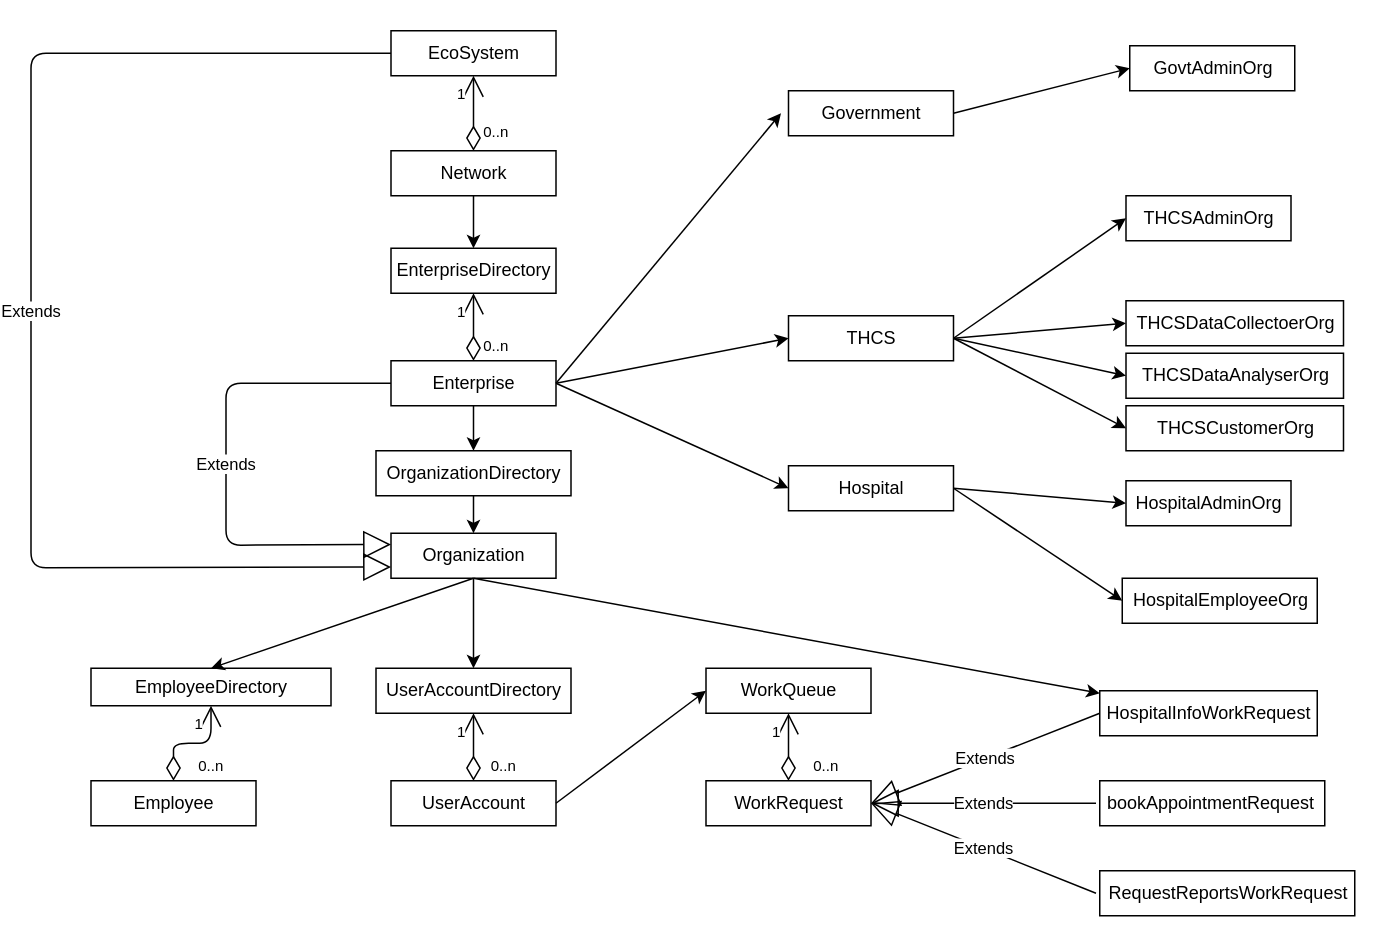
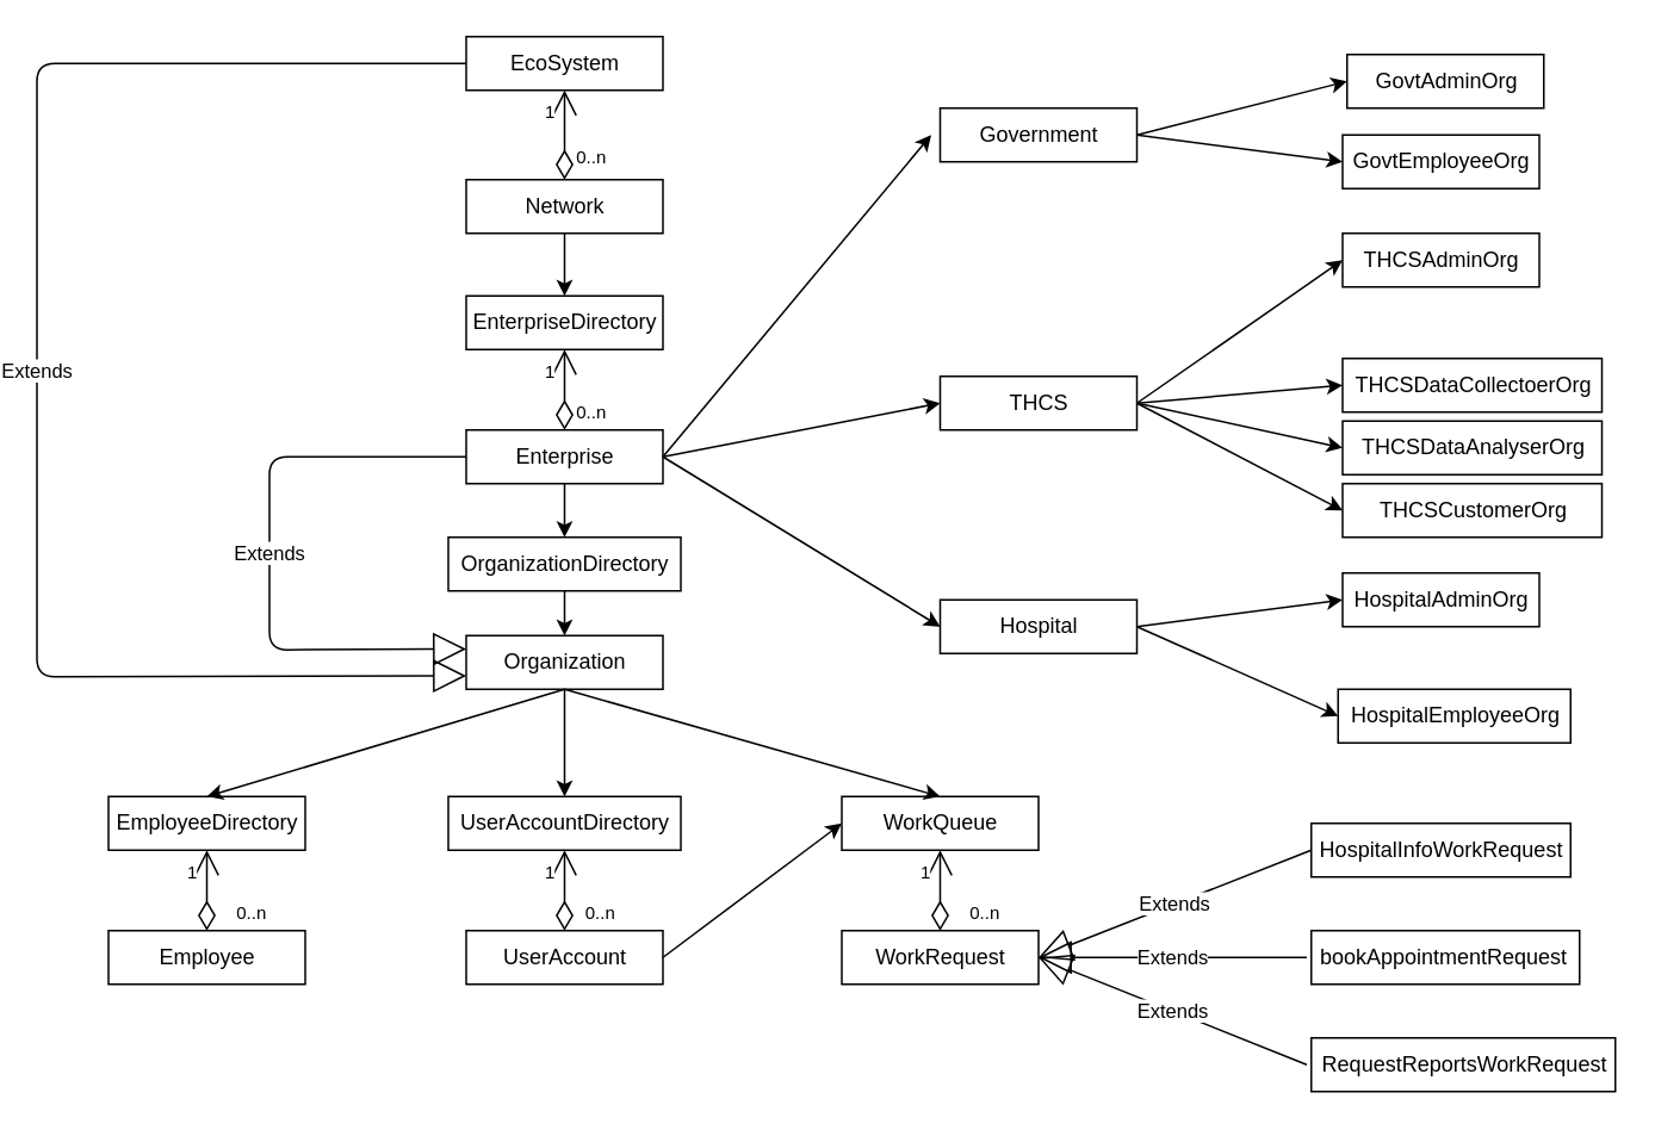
  <mxCell id="0" />
  <mxCell id="1" parent="0" />
  <mxCell id="2" value="EcoSystem&lt;br&gt;" style="html=1;" parent="1" vertex="1"><mxGeometry x="260" y="20" width="110" height="30" as="geometry" /></mxCell>
  <mxCell id="3" value="Network" style="html=1;" parent="1" vertex="1"><mxGeometry x="260" y="100" width="110" height="30" as="geometry" /></mxCell>
  <mxCell id="4" value="EnterpriseDirectory" style="html=1;" parent="1" vertex="1"><mxGeometry x="260" y="165" width="110" height="30" as="geometry" /></mxCell>
  <mxCell id="5" value="Enterprise" style="html=1;" parent="1" vertex="1"><mxGeometry x="260" y="240" width="110" height="30" as="geometry" /></mxCell>
- <mxCell id="6" value="Hospital" style="html=1;" parent="1" vertex="1"><mxGeometry x="525" y="310" width="110" height="30" as="geometry" /></mxCell>
+ <mxCell id="6" value="Hospital" style="html=1;" parent="1" vertex="1"><mxGeometry x="525" y="335" width="110" height="30" as="geometry" /></mxCell>
  <mxCell id="7" value="THCS" style="html=1;" parent="1" vertex="1"><mxGeometry x="525" y="210" width="110" height="30" as="geometry" /></mxCell>
  <mxCell id="8" value="Government" style="html=1;" parent="1" vertex="1"><mxGeometry x="525" y="60" width="110" height="30" as="geometry" /></mxCell>
  <mxCell id="9" value="OrganizationDirectory" style="html=1;" parent="1" vertex="1"><mxGeometry x="250" y="300" width="130" height="30" as="geometry" /></mxCell>
  <mxCell id="10" value="Organization" style="html=1;" parent="1" vertex="1"><mxGeometry x="260" y="355" width="110" height="30" as="geometry" /></mxCell>
- <mxCell id="11" value="EmployeeDirectory" style="html=1;" parent="1" vertex="1"><mxGeometry x="60" y="445" width="160" height="25" as="geometry" /></mxCell>
+ <mxCell id="11" value="EmployeeDirectory" style="html=1;" parent="1" vertex="1"><mxGeometry x="60" y="445" width="110" height="30" as="geometry" /></mxCell>
  <mxCell id="12" value="WorkQueue" style="html=1;" parent="1" vertex="1"><mxGeometry x="470" y="445" width="110" height="30" as="geometry" /></mxCell>
  <mxCell id="13" value="UserAccountDirectory" style="html=1;" parent="1" vertex="1"><mxGeometry x="250" y="445" width="130" height="30" as="geometry" /></mxCell>
  <mxCell id="14" value="Employee" style="html=1;" parent="1" vertex="1"><mxGeometry x="60" y="520" width="110" height="30" as="geometry" /></mxCell>
  <mxCell id="15" value="UserAccount" style="html=1;" parent="1" vertex="1"><mxGeometry x="260" y="520" width="110" height="30" as="geometry" /></mxCell>
  <mxCell id="16" value="WorkRequest" style="html=1;" parent="1" vertex="1"><mxGeometry x="470" y="520" width="110" height="30" as="geometry" /></mxCell>
  <mxCell id="17" value="GovtAdminOrg" style="html=1;" parent="1" vertex="1"><mxGeometry x="752.5" y="30" width="110" height="30" as="geometry" /></mxCell>
+ <mxCell id="18" value="GovtEmployeeOrg" style="html=1;" parent="1" vertex="1"><mxGeometry x="750" y="75" width="110" height="30" as="geometry" /></mxCell>
  <mxCell id="19" value="THCSAdminOrg" style="html=1;" parent="1" vertex="1"><mxGeometry x="750" y="130" width="110" height="30" as="geometry" /></mxCell>
  <mxCell id="20" value="THCSDataCollectoerOrg" style="html=1;" parent="1" vertex="1"><mxGeometry x="750" y="200" width="145" height="30" as="geometry" /></mxCell>
  <mxCell id="21" value="HospitalAdminOrg" style="html=1;" parent="1" vertex="1"><mxGeometry x="750" y="320" width="110" height="30" as="geometry" /></mxCell>
  <mxCell id="22" value="HospitalEmployeeOrg" style="html=1;" parent="1" vertex="1"><mxGeometry x="747.5" y="385" width="130" height="30" as="geometry" /></mxCell>
  <mxCell id="23" value="HospitalInfoWorkRequest" style="html=1;" parent="1" vertex="1"><mxGeometry x="732.5" y="460" width="145" height="30" as="geometry" /></mxCell>
  <mxCell id="24" value="bookAppointmentRequest&amp;nbsp;" style="html=1;" parent="1" vertex="1"><mxGeometry x="732.5" y="520" width="150" height="30" as="geometry" /></mxCell>
  <mxCell id="25" value="RequestReportsWorkRequest" style="html=1;" parent="1" vertex="1"><mxGeometry x="732.5" y="580" width="170" height="30" as="geometry" /></mxCell>
  <mxCell id="26" value="THCSDataAnalyserOrg" style="html=1;" vertex="1" parent="1"><mxGeometry x="750" y="235" width="145" height="30" as="geometry" /></mxCell>
  <mxCell id="27" value="THCSCustomerOrg" style="html=1;" vertex="1" parent="1"><mxGeometry x="750" y="270" width="145" height="30" as="geometry" /></mxCell>
  <mxCell id="28" value="" style="endArrow=classic;html=1;exitX=0.5;exitY=1;exitDx=0;exitDy=0;entryX=0.5;entryY=0;entryDx=0;entryDy=0;" edge="1" parent="1" source="3" target="4"><mxGeometry width="50" height="50" relative="1" as="geometry"><mxPoint x="430" y="225" as="sourcePoint" /><mxPoint x="480" y="175" as="targetPoint" /></mxGeometry></mxCell>
  <mxCell id="29" value="" style="endArrow=classic;html=1;exitX=0.5;exitY=1;exitDx=0;exitDy=0;entryX=0.5;entryY=0;entryDx=0;entryDy=0;" edge="1" parent="1" source="5" target="9"><mxGeometry width="50" height="50" relative="1" as="geometry"><mxPoint x="420" y="285" as="sourcePoint" /><mxPoint x="420" y="320" as="targetPoint" /></mxGeometry></mxCell>
  <mxCell id="30" value="" style="endArrow=classic;html=1;exitX=0.5;exitY=1;exitDx=0;exitDy=0;entryX=0.5;entryY=0;entryDx=0;entryDy=0;" edge="1" parent="1" source="9" target="10"><mxGeometry width="50" height="50" relative="1" as="geometry"><mxPoint x="450" y="245" as="sourcePoint" /><mxPoint x="450" y="280" as="targetPoint" /></mxGeometry></mxCell>
  <mxCell id="31" value="" style="endArrow=classic;html=1;exitX=0.5;exitY=1;exitDx=0;exitDy=0;entryX=0.5;entryY=0;entryDx=0;entryDy=0;" edge="1" parent="1" source="10" target="13"><mxGeometry width="50" height="50" relative="1" as="geometry"><mxPoint x="470" y="265" as="sourcePoint" /><mxPoint x="470" y="300" as="targetPoint" /></mxGeometry></mxCell>
  <mxCell id="32" value="" style="endArrow=classic;html=1;exitX=0.5;exitY=1;exitDx=0;exitDy=0;entryX=0.5;entryY=0;entryDx=0;entryDy=0;" edge="1" parent="1" source="10" target="11"><mxGeometry width="50" height="50" relative="1" as="geometry"><mxPoint x="420" y="295" as="sourcePoint" /><mxPoint x="420" y="330" as="targetPoint" /></mxGeometry></mxCell>
- <mxCell id="33" value="" style="endArrow=classic;html=1;exitX=0.5;exitY=1;exitDx=0;exitDy=0;" edge="1" parent="1" source="10" target="23"><mxGeometry width="50" height="50" relative="1" as="geometry"><mxPoint x="440" y="305" as="sourcePoint" /><mxPoint x="440" y="340" as="targetPoint" /></mxGeometry></mxCell>
+ <mxCell id="33" value="" style="endArrow=classic;html=1;exitX=0.5;exitY=1;exitDx=0;exitDy=0;entryX=0.5;entryY=0;entryDx=0;entryDy=0;" edge="1" parent="1" source="10" target="12"><mxGeometry width="50" height="50" relative="1" as="geometry"><mxPoint x="440" y="305" as="sourcePoint" /><mxPoint x="440" y="340" as="targetPoint" /></mxGeometry></mxCell>
  <mxCell id="34" value="" style="endArrow=open;html=1;endSize=12;startArrow=diamondThin;startSize=14;startFill=0;edgeStyle=orthogonalEdgeStyle;exitX=0.5;exitY=0;exitDx=0;exitDy=0;entryX=0.5;entryY=1;entryDx=0;entryDy=0;" edge="1" parent="1" source="15" target="13"><mxGeometry relative="1" as="geometry"><mxPoint x="320" y="495" as="sourcePoint" /><mxPoint x="480" y="495" as="targetPoint" /></mxGeometry></mxCell>
  <mxCell id="35" value="0..n" style="resizable=0;html=1;align=left;verticalAlign=top;labelBackgroundColor=#ffffff;fontSize=10;" connectable="0" vertex="1" parent="34"><mxGeometry x="-1" relative="1" as="geometry"><mxPoint x="10" y="-22.5" as="offset" /></mxGeometry></mxCell>
  <mxCell id="36" value="1" style="resizable=0;html=1;align=right;verticalAlign=top;labelBackgroundColor=#ffffff;fontSize=10;" connectable="0" vertex="1" parent="34"><mxGeometry x="1" relative="1" as="geometry"><mxPoint x="-5" as="offset" /></mxGeometry></mxCell>
  <mxCell id="37" value="" style="endArrow=open;html=1;endSize=12;startArrow=diamondThin;startSize=14;startFill=0;edgeStyle=orthogonalEdgeStyle;exitX=0.5;exitY=0;exitDx=0;exitDy=0;entryX=0.5;entryY=1;entryDx=0;entryDy=0;" edge="1" parent="1" source="14" target="11"><mxGeometry relative="1" as="geometry"><mxPoint x="110" y="495" as="sourcePoint" /><mxPoint x="270" y="495" as="targetPoint" /></mxGeometry></mxCell>
  <mxCell id="38" value="0..n" style="resizable=0;html=1;align=left;verticalAlign=top;labelBackgroundColor=#ffffff;fontSize=10;" connectable="0" vertex="1" parent="37"><mxGeometry x="-1" relative="1" as="geometry"><mxPoint x="15" y="-22.5" as="offset" /></mxGeometry></mxCell>
  <mxCell id="39" value="1" style="resizable=0;html=1;align=right;verticalAlign=top;labelBackgroundColor=#ffffff;fontSize=10;" connectable="0" vertex="1" parent="37"><mxGeometry x="1" relative="1" as="geometry"><mxPoint x="-5" as="offset" /></mxGeometry></mxCell>
  <mxCell id="40" value="" style="endArrow=open;html=1;endSize=12;startArrow=diamondThin;startSize=14;startFill=0;edgeStyle=orthogonalEdgeStyle;exitX=0.5;exitY=0;exitDx=0;exitDy=0;entryX=0.5;entryY=1;entryDx=0;entryDy=0;" edge="1" parent="1" source="5" target="4"><mxGeometry relative="1" as="geometry"><mxPoint x="360" y="205" as="sourcePoint" /><mxPoint x="520" y="205" as="targetPoint" /></mxGeometry></mxCell>
  <mxCell id="41" value="0..n" style="resizable=0;html=1;align=left;verticalAlign=top;labelBackgroundColor=#ffffff;fontSize=10;" connectable="0" vertex="1" parent="40"><mxGeometry x="-1" relative="1" as="geometry"><mxPoint x="5" y="-22.5" as="offset" /></mxGeometry></mxCell>
  <mxCell id="42" value="1" style="resizable=0;html=1;align=right;verticalAlign=top;labelBackgroundColor=#ffffff;fontSize=10;" connectable="0" vertex="1" parent="40"><mxGeometry x="1" relative="1" as="geometry"><mxPoint x="-5" as="offset" /></mxGeometry></mxCell>
  <mxCell id="43" value="" style="endArrow=open;html=1;endSize=12;startArrow=diamondThin;startSize=14;startFill=0;edgeStyle=orthogonalEdgeStyle;exitX=0.5;exitY=0;exitDx=0;exitDy=0;entryX=0.5;entryY=1;entryDx=0;entryDy=0;" edge="1" parent="1" source="3" target="2"><mxGeometry relative="1" as="geometry"><mxPoint x="360" y="75" as="sourcePoint" /><mxPoint x="520" y="75" as="targetPoint" /></mxGeometry></mxCell>
  <mxCell id="44" value="0..n" style="resizable=0;html=1;align=left;verticalAlign=top;labelBackgroundColor=#ffffff;fontSize=10;" connectable="0" vertex="1" parent="43"><mxGeometry x="-1" relative="1" as="geometry"><mxPoint x="5" y="-25" as="offset" /></mxGeometry></mxCell>
  <mxCell id="45" value="1" style="resizable=0;html=1;align=right;verticalAlign=top;labelBackgroundColor=#ffffff;fontSize=10;" connectable="0" vertex="1" parent="43"><mxGeometry x="1" relative="1" as="geometry"><mxPoint x="-5" as="offset" /></mxGeometry></mxCell>
  <mxCell id="46" value="" style="endArrow=open;html=1;endSize=12;startArrow=diamondThin;startSize=14;startFill=0;edgeStyle=orthogonalEdgeStyle;exitX=0.5;exitY=0;exitDx=0;exitDy=0;entryX=0.5;entryY=1;entryDx=0;entryDy=0;" edge="1" parent="1" source="16" target="12"><mxGeometry relative="1" as="geometry"><mxPoint x="600" y="505" as="sourcePoint" /><mxPoint x="760" y="505" as="targetPoint" /></mxGeometry></mxCell>
  <mxCell id="47" value="0..n" style="resizable=0;html=1;align=left;verticalAlign=top;labelBackgroundColor=#ffffff;fontSize=10;" connectable="0" vertex="1" parent="46"><mxGeometry x="-1" relative="1" as="geometry"><mxPoint x="15" y="-22.5" as="offset" /></mxGeometry></mxCell>
  <mxCell id="48" value="1" style="resizable=0;html=1;align=right;verticalAlign=top;labelBackgroundColor=#ffffff;fontSize=10;" connectable="0" vertex="1" parent="46"><mxGeometry x="1" relative="1" as="geometry"><mxPoint x="-5" as="offset" /></mxGeometry></mxCell>
  <mxCell id="49" value="" style="endArrow=classic;html=1;exitX=1;exitY=0.5;exitDx=0;exitDy=0;entryX=0;entryY=0.5;entryDx=0;entryDy=0;" edge="1" parent="1" source="15" target="12"><mxGeometry width="50" height="50" relative="1" as="geometry"><mxPoint x="420" y="505" as="sourcePoint" /><mxPoint x="630" y="565" as="targetPoint" /></mxGeometry></mxCell>
  <mxCell id="50" value="Extends" style="endArrow=block;endSize=16;endFill=0;html=1;exitX=0;exitY=0.5;exitDx=0;exitDy=0;entryX=1;entryY=0.5;entryDx=0;entryDy=0;" edge="1" parent="1" source="23" target="16"><mxGeometry width="160" relative="1" as="geometry"><mxPoint x="470" y="585" as="sourcePoint" /><mxPoint x="630" y="585" as="targetPoint" /></mxGeometry></mxCell>
  <mxCell id="51" value="Extends" style="endArrow=block;endSize=16;endFill=0;html=1;entryX=1;entryY=0.5;entryDx=0;entryDy=0;" edge="1" parent="1" target="16"><mxGeometry width="160" relative="1" as="geometry"><mxPoint x="730" y="535" as="sourcePoint" /><mxPoint x="357" y="655" as="targetPoint" /></mxGeometry></mxCell>
  <mxCell id="52" value="Extends" style="endArrow=block;endSize=16;endFill=0;html=1;entryX=1;entryY=0.5;entryDx=0;entryDy=0;" edge="1" parent="1" target="16"><mxGeometry width="160" relative="1" as="geometry"><mxPoint x="730" as="sourcePoint" y="595" /><mxPoint x="377" y="685" as="targetPoint" /></mxGeometry></mxCell>
  <mxCell id="53" value="Extends" style="endArrow=block;endSize=16;endFill=0;html=1;exitX=0;exitY=0.5;exitDx=0;exitDy=0;entryX=0;entryY=0.25;entryDx=0;entryDy=0;" edge="1" parent="1" source="5" target="10"><mxGeometry width="160" relative="1" as="geometry"><mxPoint x="120" y="295" as="sourcePoint" /><mxPoint x="-33" y="355" as="targetPoint" /><Array as="points"><mxPoint x="150" y="255" /><mxPoint x="150" y="305" /><mxPoint x="150" y="363" /></Array></mxGeometry></mxCell>
  <mxCell id="54" value="Extends" style="endArrow=block;endSize=16;endFill=0;html=1;exitX=0;exitY=0.5;exitDx=0;exitDy=0;entryX=0;entryY=0.75;entryDx=0;entryDy=0;" edge="1" parent="1" source="2" target="10"><mxGeometry width="160" relative="1" as="geometry"><mxPoint x="-70" y="55" as="sourcePoint" /><mxPoint x="-70" y="170" as="targetPoint" /><Array as="points"><mxPoint x="20" y="35" /><mxPoint x="20" y="215" /><mxPoint x="20" y="378" /></Array></mxGeometry></mxCell>
  <mxCell id="55" value="" style="endArrow=classic;html=1;" edge="1" parent="1"><mxGeometry width="50" height="50" relative="1" as="geometry"><mxPoint x="370" y="255" as="sourcePoint" /><mxPoint x="520" y="75" as="targetPoint" /></mxGeometry></mxCell>
  <mxCell id="56" value="" style="endArrow=classic;html=1;entryX=0;entryY=0.5;entryDx=0;entryDy=0;" edge="1" parent="1" target="7"><mxGeometry width="50" height="50" relative="1" as="geometry"><mxPoint x="370" y="255" as="sourcePoint" /><mxPoint x="440" y="270" as="targetPoint" /></mxGeometry></mxCell>
  <mxCell id="57" value="" style="endArrow=classic;html=1;entryX=0;entryY=0.5;entryDx=0;entryDy=0;" edge="1" parent="1" target="6"><mxGeometry width="50" height="50" relative="1" as="geometry"><mxPoint x="370" y="255" as="sourcePoint" /><mxPoint x="420" y="330" as="targetPoint" /></mxGeometry></mxCell>
  <mxCell id="58" value="" style="endArrow=classic;html=1;exitX=1;exitY=0.5;exitDx=0;exitDy=0;entryX=0;entryY=0.5;entryDx=0;entryDy=0;" edge="1" parent="1" source="8" target="17"><mxGeometry width="50" height="50" relative="1" as="geometry"><mxPoint x="540" y="125" as="sourcePoint" /><mxPoint x="540" y="160" as="targetPoint" /></mxGeometry></mxCell>
+ <mxCell id="59" value="" style="endArrow=classic;html=1;exitX=1;exitY=0.5;exitDx=0;exitDy=0;entryX=0;entryY=0.5;entryDx=0;entryDy=0;" edge="1" parent="1" source="8" target="18"><mxGeometry width="50" height="50" relative="1" as="geometry"><mxPoint x="570" y="145" as="sourcePoint" /><mxPoint x="570" y="180" as="targetPoint" /></mxGeometry></mxCell>
  <mxCell id="60" value="" style="endArrow=classic;html=1;exitX=1;exitY=0.5;exitDx=0;exitDy=0;entryX=0;entryY=0.5;entryDx=0;entryDy=0;" edge="1" parent="1" source="7" target="19"><mxGeometry width="50" height="50" relative="1" as="geometry"><mxPoint x="640" y="155" as="sourcePoint" /><mxPoint x="640" y="190" as="targetPoint" /></mxGeometry></mxCell>
  <mxCell id="61" value="" style="endArrow=classic;html=1;entryX=0;entryY=0.5;entryDx=0;entryDy=0;exitX=1;exitY=0.5;exitDx=0;exitDy=0;" edge="1" parent="1" source="7" target="20"><mxGeometry width="50" height="50" relative="1" as="geometry"><mxPoint x="670" y="255" as="sourcePoint" /><mxPoint x="640" y="310" as="targetPoint" /></mxGeometry></mxCell>
  <mxCell id="62" value="" style="endArrow=classic;html=1;exitX=1;exitY=0.5;exitDx=0;exitDy=0;entryX=0;entryY=0.5;entryDx=0;entryDy=0;" edge="1" parent="1" source="7" target="26"><mxGeometry width="50" height="50" relative="1" as="geometry"><mxPoint x="630" y="305" as="sourcePoint" /><mxPoint x="630" y="340" as="targetPoint" /></mxGeometry></mxCell>
  <mxCell id="63" value="" style="endArrow=classic;html=1;exitX=1;exitY=0.5;exitDx=0;exitDy=0;entryX=0;entryY=0.5;entryDx=0;entryDy=0;" edge="1" parent="1" source="7" target="27"><mxGeometry width="50" height="50" relative="1" as="geometry"><mxPoint x="650" y="285" as="sourcePoint" /><mxPoint x="650" y="320" as="targetPoint" /></mxGeometry></mxCell>
  <mxCell id="64" value="" style="endArrow=classic;html=1;exitX=1;exitY=0.5;exitDx=0;exitDy=0;entryX=0;entryY=0.5;entryDx=0;entryDy=0;" edge="1" parent="1" source="6" target="21"><mxGeometry width="50" height="50" relative="1" as="geometry"><mxPoint x="660" y="305" as="sourcePoint" /><mxPoint x="660" y="340" as="targetPoint" /></mxGeometry></mxCell>
  <mxCell id="65" value="" style="endArrow=classic;html=1;exitX=1;exitY=0.5;exitDx=0;exitDy=0;entryX=0;entryY=0.5;entryDx=0;entryDy=0;" edge="1" parent="1" source="6" target="22"><mxGeometry width="50" height="50" relative="1" as="geometry"><mxPoint x="640" y="415" as="sourcePoint" /><mxPoint x="640" y="450" as="targetPoint" /></mxGeometry></mxCell>
